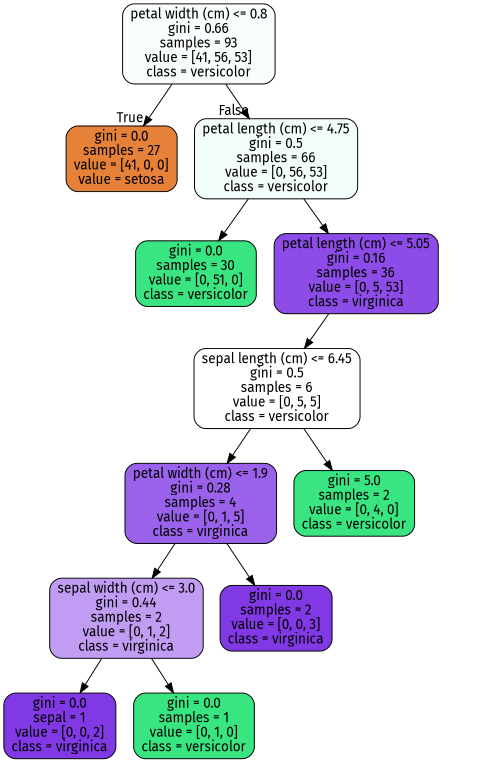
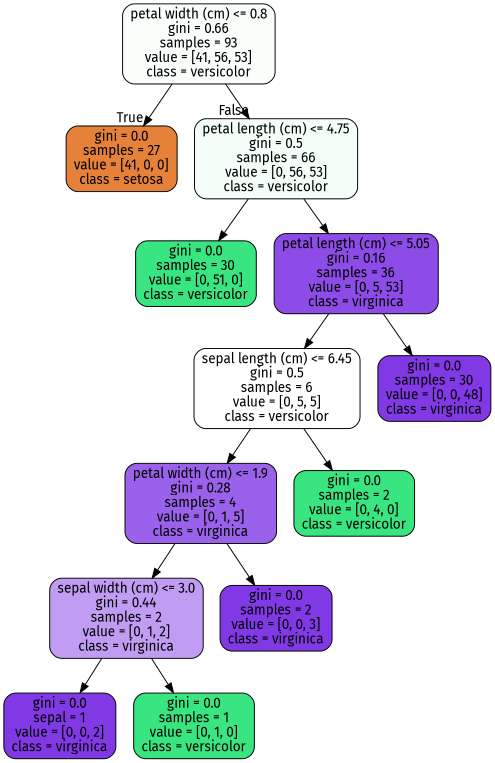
  digraph {
    fontname="Fira Sans"
    node [color=black fillcolor="#39e581" fontname="Fira Sans" shape=box style="filled, rounded"]
    edge [fontname="Fira Sans"]
    n1 [fillcolor="#f9fefb" label="petal width (cm) <= 0.8\ngini = 0.66\nsamples = 93\nvalue = [41, 56, 53]\nclass = versicolor"]
-   n2 [fillcolor="#e58139" label="gini = 0.0\nsamples = 27\nvalue = [41, 0, 0]\nvalue = setosa"]
+   n2 [fillcolor="#e58139" label="gini = 0.0\nsamples = 27\nvalue = [41, 0, 0]\nclass = setosa"]
    n3 [fillcolor="#f4fef8" label="petal length (cm) <= 4.75\ngini = 0.5\nsamples = 66\nvalue = [0, 56, 53]\nclass = versicolor"]
    n4 [label="gini = 0.0\nsamples = 30\nvalue = [0, 51, 0]\nclass = versicolor"]
    n5 [fillcolor="#8d4ce7" label="petal length (cm) <= 5.05\ngini = 0.16\nsamples = 36\nvalue = [0, 5, 53]\nclass = virginica"]
    n6 [fillcolor="#ffffff" label="sepal length (cm) <= 6.45\ngini = 0.5\nsamples = 6\nvalue = [0, 5, 5]\nclass = versicolor"]
+   n7 [fillcolor="#8139e5" label="gini = 0.0\nsamples = 30\nvalue = [0, 0, 48]\nclass = virginica"]
    n8 [fillcolor="#9a61ea" label="petal width (cm) <= 1.9\ngini = 0.28\nsamples = 4\nvalue = [0, 1, 5]\nclass = virginica"]
-   n9 [label="gini = 5.0\nsamples = 2\nvalue = [0, 4, 0]\nclass = versicolor"]
+   n9 [label="gini = 0.0\nsamples = 2\nvalue = [0, 4, 0]\nclass = versicolor"]
    n10 [fillcolor="#c09cf2" label="sepal width (cm) <= 3.0\ngini = 0.44\nsamples = 2\nvalue = [0, 1, 2]\nclass = virginica"]
    n11 [fillcolor="#8139e5" label="gini = 0.0\nsamples = 2\nvalue = [0, 0, 3]\nclass = virginica"]
    n12 [fillcolor="#8139e5" label="gini = 0.0\nsepal = 1\nvalue = [0, 0, 2]\nclass = virginica"]
    n13 [label="gini = 0.0\nsamples = 1\nvalue = [0, 1, 0]\nclass = versicolor"]
    n1 -> n2 [headlabel=True labelangle=45 labeldistance=2.5]
    n1 -> n3 [headlabel=False labelangle=-45 labeldistance=2.5]
    n3 -> n4
    n3 -> n5
    n5 -> n6
+   n5 -> n7
    n6 -> n8
    n6 -> n9
    n8 -> n10
    n8 -> n11
    n10 -> n12
    n10 -> n13
  }
